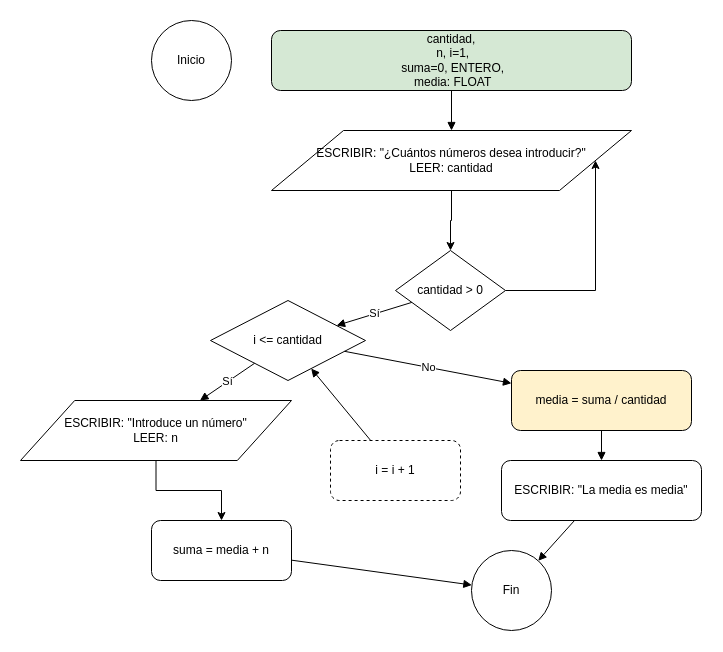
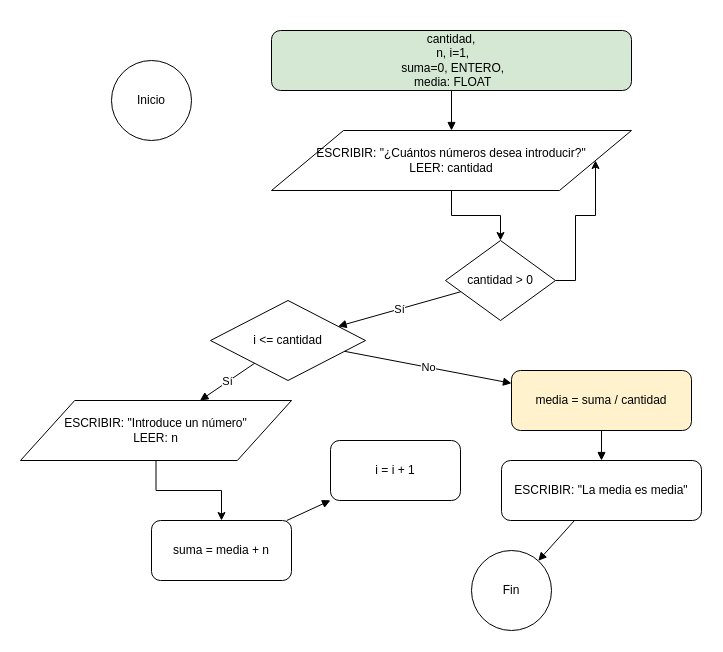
  <mxCell id="0" />
  <mxCell id="1" parent="0" />
- <mxCell id="2" value="Inicio" style="ellipse;whiteSpace=wrap;html=1;aspect=fixed;" parent="1" vertex="1"><mxGeometry x="151" width="80" height="80" as="geometry" y="20" /></mxCell>
+ <mxCell id="2" value="Inicio" style="ellipse;whiteSpace=wrap;html=1;aspect=fixed;" parent="1" vertex="1"><mxGeometry x="111" y="60" width="80" height="80" as="geometry" /></mxCell>
  <mxCell id="3" value="cantidad,&lt;div&gt;&amp;nbsp;n, i=1,&lt;/div&gt;&lt;div&gt;&amp;nbsp;suma=0, ENTERO,&lt;/div&gt;&lt;div&gt;&amp;nbsp;media: FLOAT&lt;/div&gt;" style="rounded=1;whiteSpace=wrap;html=1;fillColor=#d5e8d4;" parent="1" vertex="1"><mxGeometry x="271" y="30" width="360" height="60" as="geometry" /></mxCell>
  <mxCell id="4" value="" style="edgeStyle=orthogonalEdgeStyle;rounded=0;orthogonalLoop=1;jettySize=auto;html=1;" parent="1" source="5" target="7" edge="1"><mxGeometry relative="1" as="geometry" /></mxCell>
  <mxCell id="5" value="ESCRIBIR: &quot;¿Cuántos números desea introducir?&quot;&lt;br&gt;LEER: cantidad" style="shape=parallelogram;perimeter=parallelogramPerimeter;whiteSpace=wrap;html=1;" parent="1" vertex="1"><mxGeometry x="271" y="130" width="360" height="60" as="geometry" /></mxCell>
  <mxCell id="6" style="edgeStyle=orthogonalEdgeStyle;rounded=0;orthogonalLoop=1;jettySize=auto;html=1;exitX=1;exitY=0.5;exitDx=0;exitDy=0;entryX=1;entryY=0.5;entryDx=0;entryDy=0;" parent="1" source="7" target="5" edge="1"><mxGeometry relative="1" as="geometry" /></mxCell>
- <mxCell id="7" value="cantidad &amp;gt; 0" style="rhombus;whiteSpace=wrap;html=1;" parent="1" vertex="1"><mxGeometry x="395" y="250" width="110" height="80" as="geometry" /></mxCell>
+ <mxCell id="7" value="cantidad &amp;gt; 0" style="rhombus;whiteSpace=wrap;html=1;" parent="1" vertex="1"><mxGeometry x="445" y="240" width="110" height="80" as="geometry" /></mxCell>
  <mxCell id="8" value="i &amp;lt;= cantidad" style="rhombus;whiteSpace=wrap;html=1;" parent="1" vertex="1"><mxGeometry x="210" y="300" width="155" height="80" as="geometry" /></mxCell>
  <mxCell id="9" value="" style="edgeStyle=orthogonalEdgeStyle;rounded=0;orthogonalLoop=1;jettySize=auto;html=1;" parent="1" source="10" target="11" edge="1"><mxGeometry relative="1" as="geometry" /></mxCell>
  <mxCell id="10" value="ESCRIBIR: &quot;Introduce un número&quot;&lt;div&gt;LEER: n&lt;/div&gt;" style="shape=parallelogram;perimeter=parallelogramPerimeter;whiteSpace=wrap;html=1;" parent="1" vertex="1"><mxGeometry x="20" y="400" width="271" height="60" as="geometry" /></mxCell>
  <mxCell id="11" value="suma = media + n" style="rounded=1;whiteSpace=wrap;html=1;" parent="1" vertex="1"><mxGeometry x="151" y="520" width="140" height="60" as="geometry" /></mxCell>
- <mxCell id="12" value="i = i + 1" style="rounded=1;whiteSpace=wrap;html=1;dashed=1;" parent="1" vertex="1"><mxGeometry x="330" y="440" width="130" height="60" as="geometry" /></mxCell>
+ <mxCell id="12" value="i = i + 1" style="rounded=1;whiteSpace=wrap;html=1;" parent="1" vertex="1"><mxGeometry x="330" y="440" width="130" height="60" as="geometry" /></mxCell>
  <mxCell id="13" value="media = suma / cantidad" style="rounded=1;whiteSpace=wrap;html=1;fillColor=#fff2cc;" parent="1" vertex="1"><mxGeometry x="511" y="370" width="180" height="60" as="geometry" /></mxCell>
  <mxCell id="14" value="ESCRIBIR: &quot;La media es media&quot;" style="rounded=1;whiteSpace=wrap;html=1;" parent="1" vertex="1"><mxGeometry x="501" y="460" width="200" height="60" as="geometry" /></mxCell>
  <mxCell id="15" value="Fin" style="ellipse;whiteSpace=wrap;html=1;aspect=fixed;" parent="1" vertex="1"><mxGeometry x="471" y="550" width="80" height="80" as="geometry" /></mxCell>
  <mxCell id="16" value="" style="endArrow=block;rounded=1;html=1;" parent="1" source="3" target="5" edge="1"><mxGeometry relative="1" as="geometry" /></mxCell>
  <mxCell id="17" value="Sí" style="endArrow=block;rounded=1;html=1;" parent="1" source="7" target="8" edge="1"><mxGeometry relative="1" as="geometry" /></mxCell>
  <mxCell id="18" value="Sí" style="endArrow=block;rounded=1;html=1;" parent="1" source="8" target="10" edge="1"><mxGeometry relative="1" as="geometry" /></mxCell>
  <mxCell id="19" value="No" style="endArrow=block;rounded=1;html=1;" parent="1" source="8" target="13" edge="1"><mxGeometry relative="1" as="geometry" /></mxCell>
- <mxCell id="20" value="" style="endArrow=block;rounded=1;html=1;" parent="1" source="11" target="15" edge="1"><mxGeometry relative="1" as="geometry" /></mxCell>
- <mxCell id="21" value="" style="endArrow=block;rounded=1;html=1;" parent="1" source="12" target="8" edge="1"><mxGeometry relative="1" as="geometry" /></mxCell>
+ <mxCell id="20" value="" style="endArrow=block;rounded=1;html=1;" parent="1" source="11" target="12" edge="1"><mxGeometry relative="1" as="geometry" /></mxCell>
  <mxCell id="22" value="" style="endArrow=block;rounded=1;html=1;" parent="1" source="13" target="14" edge="1"><mxGeometry relative="1" as="geometry" /></mxCell>
  <mxCell id="23" value="" style="endArrow=block;rounded=1;html=1;" parent="1" source="14" target="15" edge="1"><mxGeometry relative="1" as="geometry" /></mxCell>
